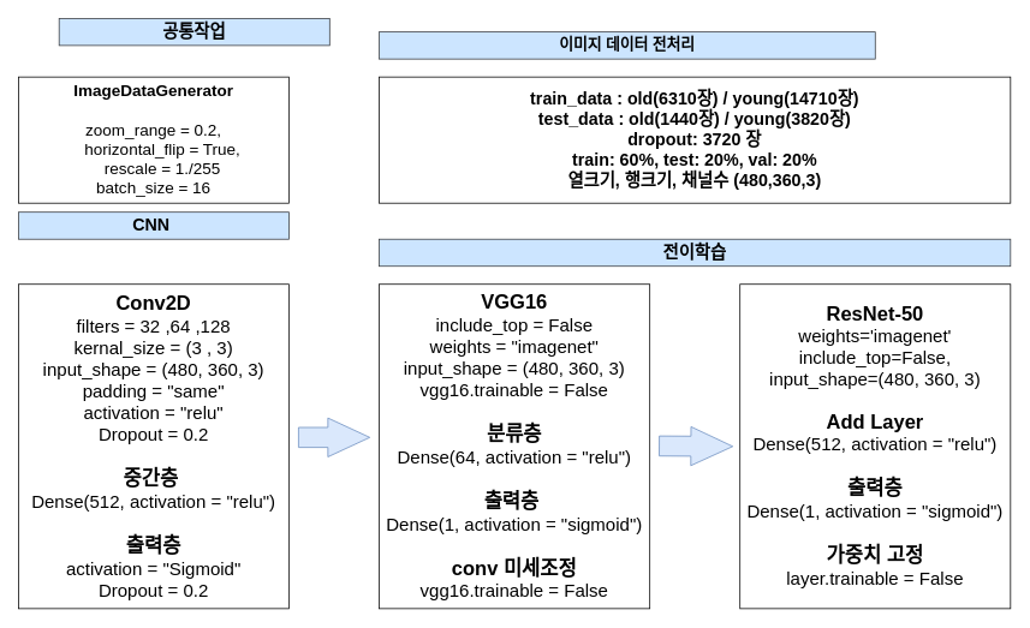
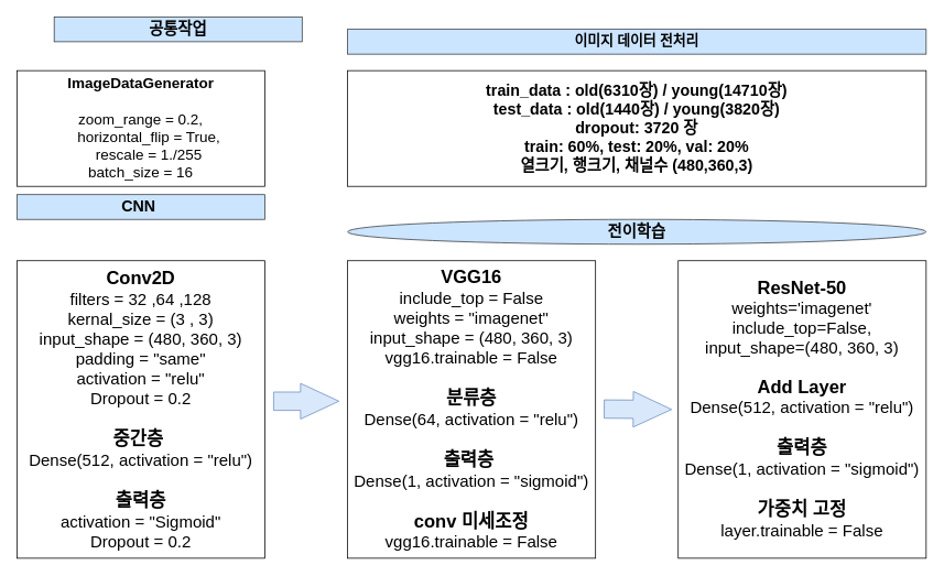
  <mxCell id="0" />
  <mxCell id="1" parent="0" />
  <mxCell id="2" value="&lt;font style=&quot;border-color: var(--border-color); font-size: 18px;&quot;&gt;&lt;font style=&quot;border-color: var(--border-color); font-size: 18px;&quot;&gt;&lt;b style=&quot;font-size: 18px;&quot;&gt;&lt;font style=&quot;font-size: 18px;&quot;&gt;ImageDataGenerator&lt;/font&gt;&lt;/b&gt;&lt;br style=&quot;border-color: var(--border-color); font-size: 18px;&quot;&gt;&lt;/font&gt;&lt;br style=&quot;border-color: var(--border-color); font-size: 18px;&quot;&gt;&lt;/font&gt;zoom_range = 0.2,&lt;div style=&quot;font-size: 18px;&quot;&gt;&amp;nbsp; &amp;nbsp; horizontal_flip = True,&lt;/div&gt;&lt;div style=&quot;font-size: 18px;&quot;&gt;&amp;nbsp; &amp;nbsp; rescale = 1./255&lt;/div&gt;&lt;div style=&quot;font-size: 18px;&quot;&gt;batch_size = 16&lt;/div&gt;" style="rounded=0;whiteSpace=wrap;html=1;fontSize=18;" parent="1" vertex="1"><mxGeometry x="20" y="85" width="300" height="140" as="geometry" /></mxCell>
  <mxCell id="3" value="공통작업" style="rounded=0;whiteSpace=wrap;html=1;fontSize=19;fontStyle=1;fillColor=#cce5ff;strokeColor=#36393d;" parent="1" vertex="1"><mxGeometry x="65" y="20" width="300" height="30" as="geometry" /></mxCell>
  <mxCell id="4" value="" style="shape=flexArrow;endArrow=classic;html=1;rounded=0;width=22.143;endSize=15.143;fillColor=#dae8fc;strokeColor=#6c8ebf;" parent="1" edge="1"><mxGeometry width="50" height="50" relative="1" as="geometry"><mxPoint x="330" y="485" as="sourcePoint" /><mxPoint x="410" y="485" as="targetPoint" /></mxGeometry></mxCell>
  <mxCell id="5" value="&lt;font style=&quot;font-size: 19px;&quot;&gt;train_data : old(6310장) / young(14710장)&lt;br style=&quot;font-size: 19px;&quot;&gt;test_data : old(1440장) / young(3820장)&lt;br style=&quot;font-size: 19px;&quot;&gt;dropout: 3720 장&lt;br style=&quot;font-size: 19px;&quot;&gt;train: 60%, test: 20%, val: 20%&lt;br style=&quot;font-size: 19px;&quot;&gt;&lt;font style=&quot;font-size: 19px;&quot;&gt;열크기, 행크기, 채널수&amp;nbsp;(480,360,3)&lt;/font&gt;&lt;/font&gt;" style="rounded=0;whiteSpace=wrap;html=1;fontSize=19;fontStyle=1;" parent="1" vertex="1"><mxGeometry x="420" y="85" width="700" height="140" as="geometry" /></mxCell>
- <mxCell id="6" value="&lt;font style=&quot;font-size: 17px;&quot;&gt;이미지 데이터 전처리&lt;br&gt;&lt;/font&gt;" style="rounded=0;whiteSpace=wrap;html=1;fontSize=15;fontStyle=1;verticalAlign=middle;fillColor=#cce5ff;strokeColor=#36393d;" parent="1" vertex="1"><mxGeometry x="420" y="35" width="550" height="30" as="geometry" /></mxCell>
+ <mxCell id="6" value="&lt;font style=&quot;font-size: 17px;&quot;&gt;이미지 데이터 전처리&lt;br&gt;&lt;/font&gt;" style="rounded=0;whiteSpace=wrap;html=1;fontSize=15;fontStyle=1;verticalAlign=middle;fillColor=#cce5ff;strokeColor=#36393d;" parent="1" vertex="1"><mxGeometry x="420" y="35" width="700" height="30" as="geometry" /></mxCell>
  <mxCell id="7" value="&lt;div style=&quot;line-height: 120%;&quot;&gt;&lt;b style=&quot;&quot;&gt;&lt;font style=&quot;font-size: 22px;&quot;&gt;ResNet-50&lt;/font&gt;&lt;/b&gt;&lt;/div&gt;&lt;div style=&quot;line-height: 120%; font-size: 20px;&quot;&gt;&lt;font style=&quot;font-size: 20px;&quot;&gt;weights='imagenet'&lt;/font&gt;&lt;/div&gt;&lt;div style=&quot;line-height: 120%; font-size: 20px;&quot;&gt;&lt;font style=&quot;font-size: 20px;&quot;&gt;include_top=False,&lt;/font&gt;&lt;/div&gt;&lt;div style=&quot;line-height: 120%; font-size: 20px;&quot;&gt;&lt;font style=&quot;font-size: 20px;&quot;&gt;input_shape=(480, 360, 3)&lt;/font&gt;&lt;br style=&quot;font-size: 20px;&quot;&gt;&lt;/div&gt;&lt;div style=&quot;line-height: 120%; font-size: 20px;&quot;&gt;&lt;br style=&quot;font-size: 20px;&quot;&gt;&lt;/div&gt;&lt;div style=&quot;line-height: 120%;&quot;&gt;&lt;b style=&quot;&quot;&gt;&lt;font style=&quot;font-size: 22px;&quot;&gt;Add Layer&lt;/font&gt;&lt;/b&gt;&lt;/div&gt;&lt;div style=&quot;font-size: 20px; line-height: 120%;&quot;&gt;Dense(512, activation = &quot;relu&quot;)&lt;br style=&quot;border-color: var(--border-color); font-size: 20px;&quot;&gt;&lt;/div&gt;&lt;div style=&quot;font-size: 20px; line-height: 120%;&quot;&gt;&lt;br style=&quot;font-size: 20px;&quot;&gt;&lt;/div&gt;&lt;b style=&quot;border-color: var(--border-color);&quot;&gt;&lt;font style=&quot;border-color: var(--border-color); font-size: 22px;&quot;&gt;출력층&lt;/font&gt;&lt;/b&gt;&lt;div style=&quot;font-size: 20px; line-height: 120%;&quot;&gt;Dense(1, activation = &quot;sigmoid&quot;)&lt;br style=&quot;font-size: 20px;&quot;&gt;&lt;/div&gt;&lt;div style=&quot;font-size: 20px; line-height: 120%;&quot;&gt;&lt;br style=&quot;font-size: 20px;&quot;&gt;&lt;/div&gt;&lt;div style=&quot;line-height: 120%; font-size: 22px;&quot;&gt;&lt;b style=&quot;&quot;&gt;&lt;font style=&quot;font-size: 22px;&quot;&gt;가중치 &lt;/font&gt;&lt;font style=&quot;font-size: 22px;&quot;&gt;고정&lt;/font&gt;&lt;/b&gt;&lt;/div&gt;&lt;div style=&quot;line-height: 120%; font-size: 20px;&quot;&gt;&lt;font style=&quot;font-size: 20px;&quot;&gt;layer.trainable = False&lt;/font&gt;&lt;br style=&quot;font-size: 20px;&quot;&gt;&lt;/div&gt;" style="rounded=0;whiteSpace=wrap;html=1;fontSize=20;" parent="1" vertex="1"><mxGeometry x="820" y="315" width="300" height="360" as="geometry" /></mxCell>
- <mxCell id="8" value="전이학습" style="rounded=0;whiteSpace=wrap;html=1;fontSize=19;fontStyle=1;fillColor=#cce5ff;strokeColor=#36393d;" parent="1" vertex="1"><mxGeometry x="420" y="265" width="700" height="30" as="geometry" /></mxCell>
+ <mxCell id="8" value="전이학습" style="ellipse;whiteSpace=wrap;html=1;fontSize=19;fontStyle=1;fillColor=#cce5ff;strokeColor=#36393d;" parent="1" vertex="1"><mxGeometry x="420" y="265" width="700" height="30" as="geometry" /></mxCell>
  <mxCell id="9" value="&lt;font style=&quot;&quot;&gt;&lt;font style=&quot;font-weight: bold; font-size: 22px;&quot;&gt;VGG16&lt;/font&gt;&lt;br style=&quot;font-size: 20px;&quot;&gt;include_top = False&lt;br style=&quot;font-size: 20px;&quot;&gt;weights = &quot;imagenet&quot;&lt;br style=&quot;font-size: 20px;&quot;&gt;input_shape = (480, 360, 3)&lt;br style=&quot;font-size: 20px;&quot;&gt;vgg16.trainable = False&lt;br style=&quot;font-size: 20px;&quot;&gt;&lt;br style=&quot;font-size: 20px;&quot;&gt;&lt;span style=&quot;border-color: var(--border-color);&quot;&gt;&lt;b style=&quot;&quot;&gt;&lt;font style=&quot;font-size: 22px;&quot;&gt;분류층&lt;/font&gt;&lt;/b&gt;&lt;/span&gt;&lt;/font&gt;&lt;font style=&quot;&quot;&gt;&lt;br style=&quot;font-size: 20px;&quot;&gt;Dense(64, activation = &quot;relu&quot;)&lt;br style=&quot;font-size: 20px;&quot;&gt;&lt;br style=&quot;font-size: 20px;&quot;&gt;&lt;b style=&quot;&quot;&gt;&lt;font style=&quot;font-size: 22px;&quot;&gt;출력층&amp;nbsp;&lt;/font&gt;&lt;/b&gt;&lt;br style=&quot;font-size: 20px;&quot;&gt;Dense(1, activation = &quot;sigmoid&quot;)&lt;br style=&quot;font-size: 20px;&quot;&gt;&lt;br style=&quot;font-size: 20px;&quot;&gt;&lt;/font&gt;&lt;b style=&quot;&quot;&gt;&lt;font style=&quot;font-size: 22px;&quot;&gt;conv 미세조정&lt;/font&gt;&lt;/b&gt;&lt;br style=&quot;font-size: 20px;&quot;&gt;vgg16.trainable = False" style="rounded=0;whiteSpace=wrap;html=1;fontSize=20;" parent="1" vertex="1"><mxGeometry x="420" y="315" width="300" height="360" as="geometry" /></mxCell>
  <mxCell id="10" value="" style="shape=flexArrow;endArrow=classic;html=1;rounded=0;width=22.143;endSize=15.143;fillColor=#dae8fc;strokeColor=#6c8ebf;" parent="1" edge="1"><mxGeometry width="50" height="50" relative="1" as="geometry"><mxPoint x="730" y="494.5" as="sourcePoint" /><mxPoint x="812.5" y="494.98" as="targetPoint" /><Array as="points"><mxPoint x="730.5" y="494.98" /></Array></mxGeometry></mxCell>
  <mxCell id="11" value="CNN&amp;nbsp;" style="rounded=0;whiteSpace=wrap;html=1;fontSize=19;fontStyle=1;fillColor=#cce5ff;strokeColor=#36393d;" parent="1" vertex="1"><mxGeometry x="20" y="235" width="300" height="30" as="geometry" /></mxCell>
  <mxCell id="12" value="&lt;font style=&quot;font-size: 22px;&quot;&gt;&lt;b style=&quot;&quot;&gt;&lt;font style=&quot;font-size: 22px;&quot;&gt;Conv2D&lt;/font&gt;&lt;/b&gt;&lt;br style=&quot;&quot;&gt;&lt;/font&gt;filters = 32 ,64 ,128&lt;br style=&quot;font-size: 20px;&quot;&gt;kernal_size = (3 , 3)&lt;br style=&quot;font-size: 20px;&quot;&gt;input_shape = (480, 360, 3)&lt;br style=&quot;font-size: 20px;&quot;&gt;padding = &quot;same&quot;&lt;br style=&quot;font-size: 20px;&quot;&gt;activation = &quot;relu&quot;&lt;br style=&quot;font-size: 20px;&quot;&gt;Dropout = 0.2&lt;br style=&quot;font-size: 20px;&quot;&gt;&lt;br style=&quot;font-size: 20px;&quot;&gt;&lt;b style=&quot;&quot;&gt;&lt;font style=&quot;font-size: 22px;&quot;&gt;중간층&amp;nbsp;&lt;/font&gt;&lt;/b&gt;&lt;br style=&quot;font-size: 20px;&quot;&gt;Dense(512, activation = &quot;relu&quot;)&lt;br style=&quot;font-size: 20px;&quot;&gt;&lt;br style=&quot;font-size: 20px;&quot;&gt;&lt;b style=&quot;&quot;&gt;&lt;font style=&quot;font-size: 22px;&quot;&gt;출력층&lt;/font&gt;&lt;/b&gt;&lt;br style=&quot;font-size: 20px;&quot;&gt;activation = &quot;Sigmoid&quot;&lt;br style=&quot;font-size: 20px;&quot;&gt;Dropout = 0.2" style="rounded=0;whiteSpace=wrap;html=1;fontSize=20;" parent="1" vertex="1"><mxGeometry x="20" y="315" width="300" height="360" as="geometry" /></mxCell>
